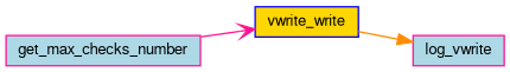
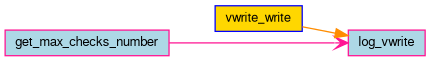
  digraph {
    rankdir=LR
    node [color=deeppink fillcolor=lightblue fontname=FreeSans fontsize=10 shape=record style=filled]
    edge [fontname=FreeSans fontsize=10 labelfontname=FreeSans labelfontsize=10 style=solid]
    n1 [fontcolor=black height=0.2 label=get_max_checks_number width=0.4]
    n2 [color=blue fillcolor=gold height=0.2 label=vwrite_write width=0.4]
    n3 [height=0.2 label=log_vwrite width=0.4]
-   n1 -> n2 [arrowhead=vee color=deeppink]
+   n1 -> n3 [arrowhead=vee color=deeppink]
    n2 -> n3 [arrowhead=normal color=darkorange]
  }
